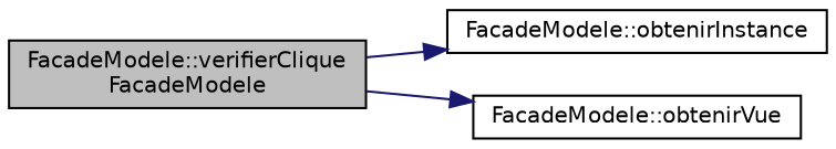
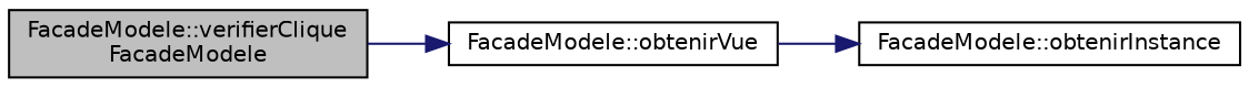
  digraph {
    rankdir=LR
    node [color=black fillcolor=white fontname=Helvetica fontsize=10 shape=record style=filled]
    edge [color=midnightblue fontname=Helvetica fontsize=10 labelfontname=Helvetica labelfontsize=10 style=solid]
    n1 [fillcolor=grey75 fontcolor=black height=0.2 label="FacadeModele::verifierClique\lFacadeModele" width=0.4]
    n2 [height=0.2 label="FacadeModele::obtenirInstance" width=0.4]
    n3 [height=0.2 label="FacadeModele::obtenirVue" width=0.4]
-   n1 -> n2
+   n3 -> n2
    n1 -> n3
  }
